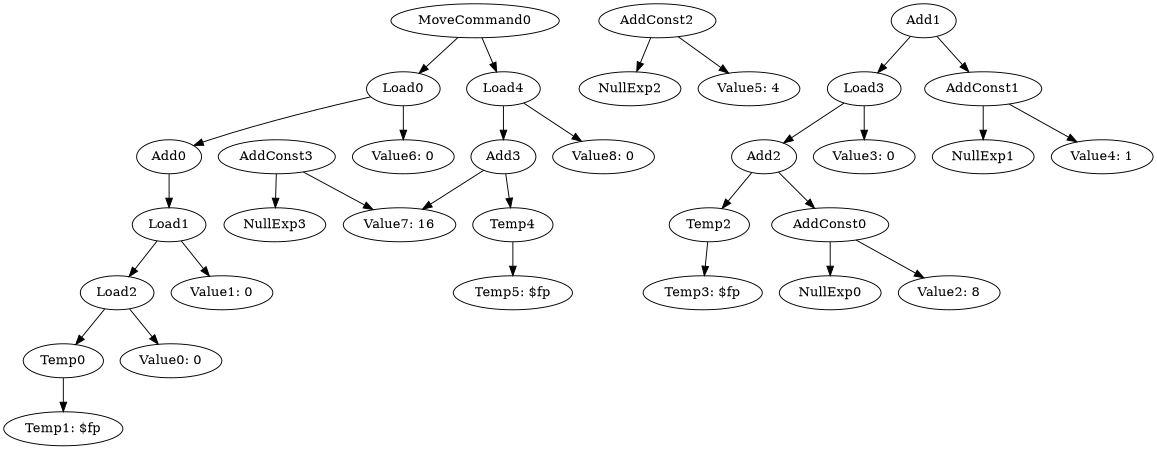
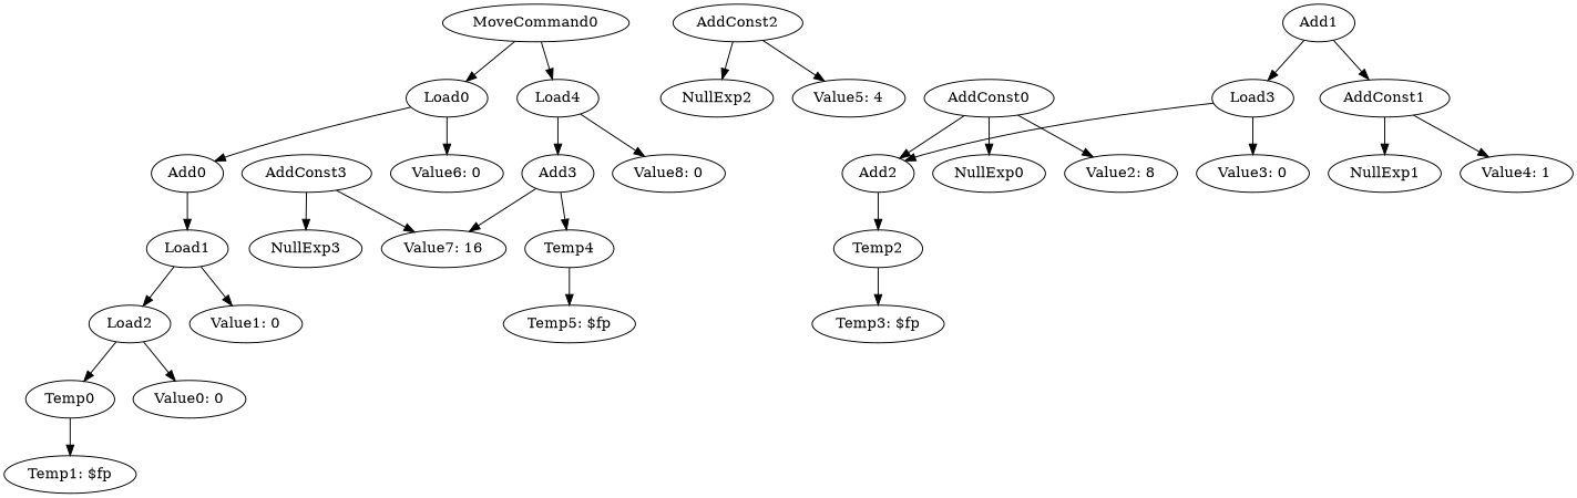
  digraph {
    ordering=out
    AddConst3
    NullExp3
    "Value7: 16"
    Add3
    Temp4
    "Temp5: $fp"
    MoveCommand0
    Load0
    Load4
    Add0
    "Value6: 0"
    "Value8: 0"
    Load1
    Load2
    "Value1: 0"
    AddConst2
    NullExp2
    "Value5: 4"
    Add1
    Load3
    AddConst1
    Add2
    "Value3: 0"
    NullExp1
    "Value4: 1"
    Temp0
    "Temp1: $fp"
    "Value0: 0"
    Temp2
    "Temp3: $fp"
    AddConst0
    NullExp0
    "Value2: 8"
    AddConst3 -> NullExp3
    AddConst3 -> "Value7: 16"
    Add3 -> "Value7: 16"
    Add3 -> Temp4
    Temp4 -> "Temp5: $fp"
    MoveCommand0 -> Load0
    MoveCommand0 -> Load4
    Load0 -> Add0
    Load0 -> "Value6: 0"
    Load4 -> Add3
    Load4 -> "Value8: 0"
    Add0 -> Load1
    Load1 -> Load2
    Load1 -> "Value1: 0"
    Load2 -> Temp0
    Load2 -> "Value0: 0"
    AddConst2 -> NullExp2
    AddConst2 -> "Value5: 4"
    Add1 -> Load3
    Add1 -> AddConst1
    Load3 -> Add2
    Load3 -> "Value3: 0"
    AddConst1 -> NullExp1
    AddConst1 -> "Value4: 1"
    Add2 -> Temp2
-   Add2 -> AddConst0
+   AddConst0 -> Add2
    Temp0 -> "Temp1: $fp"
    Temp2 -> "Temp3: $fp"
    AddConst0 -> NullExp0
    AddConst0 -> "Value2: 8"
  }
